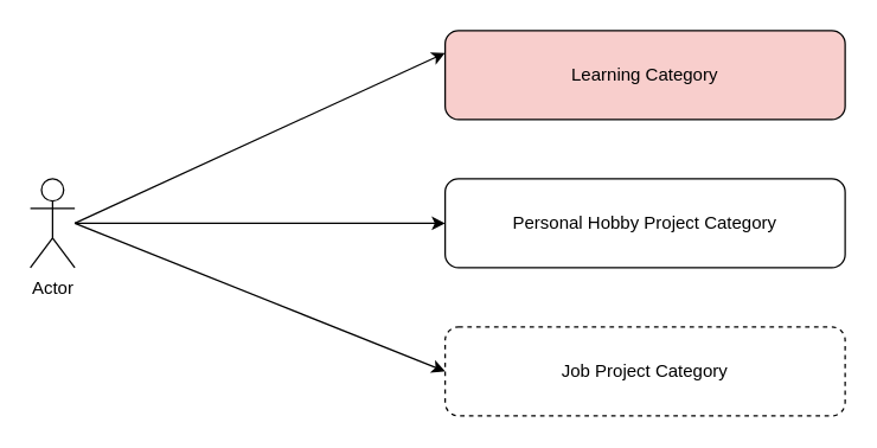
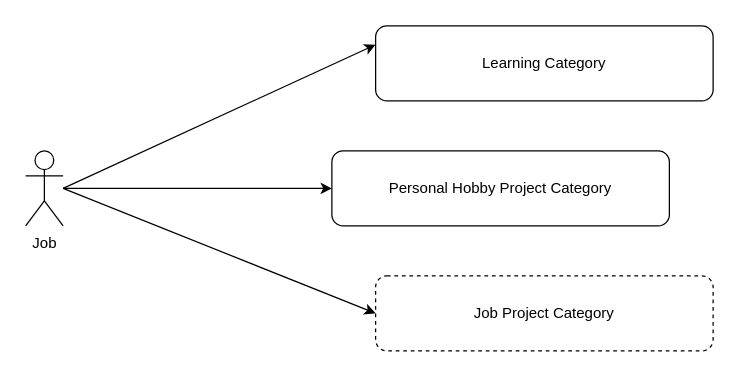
  <mxCell id="0" />
  <mxCell id="1" parent="0" />
- <mxCell id="2" value="Actor" style="shape=umlActor;verticalLabelPosition=bottom;verticalAlign=top;html=1;outlineConnect=0;" vertex="1" parent="1"><mxGeometry x="20" y="120" width="30" height="60" as="geometry" /></mxCell>
- <mxCell id="3" value="Learning Category" style="rounded=1;whiteSpace=wrap;html=1;fillColor=#f8cecc;" vertex="1" parent="1"><mxGeometry x="300" y="20" width="270" height="60" as="geometry" /></mxCell>
- <mxCell id="4" value="Personal Hobby Project Category" style="rounded=1;whiteSpace=wrap;html=1;" vertex="1" parent="1"><mxGeometry x="300" y="120" width="270" height="60" as="geometry" /></mxCell>
+ <mxCell id="2" value="Job" style="shape=umlActor;verticalLabelPosition=bottom;verticalAlign=top;html=1;outlineConnect=0;" vertex="1" parent="1"><mxGeometry x="20" y="120" width="30" height="60" as="geometry" /></mxCell>
+ <mxCell id="3" value="Learning Category" style="rounded=1;whiteSpace=wrap;html=1;" vertex="1" parent="1"><mxGeometry x="300" y="20" width="270" height="60" as="geometry" /></mxCell>
+ <mxCell id="4" value="Personal Hobby Project Category" style="rounded=1;whiteSpace=wrap;html=1;" vertex="1" parent="1"><mxGeometry x="265" y="120" width="270" height="60" as="geometry" /></mxCell>
  <mxCell id="5" value="Job Project Category" style="rounded=1;whiteSpace=wrap;html=1;dashed=1;" vertex="1" parent="1"><mxGeometry x="300" y="220" width="270" height="60" as="geometry" /></mxCell>
  <mxCell id="6" value="" style="endArrow=classic;html=1;rounded=0;entryX=0;entryY=0.25;entryDx=0;entryDy=0;" edge="1" parent="1" target="3"><mxGeometry width="50" height="50" relative="1" as="geometry"><mxPoint x="50" y="150" as="sourcePoint" /><mxPoint x="100" y="100" as="targetPoint" /></mxGeometry></mxCell>
  <mxCell id="7" value="" style="endArrow=classic;html=1;rounded=0;entryX=0;entryY=0.5;entryDx=0;entryDy=0;" edge="1" parent="1" target="4"><mxGeometry width="50" height="50" relative="1" as="geometry"><mxPoint x="50" y="150" as="sourcePoint" /><mxPoint x="310" y="45" as="targetPoint" /></mxGeometry></mxCell>
  <mxCell id="8" value="" style="endArrow=classic;html=1;rounded=0;entryX=0;entryY=0.5;entryDx=0;entryDy=0;" edge="1" parent="1" target="5"><mxGeometry width="50" height="50" relative="1" as="geometry"><mxPoint x="50" y="150" as="sourcePoint" /><mxPoint x="310" y="160" as="targetPoint" /></mxGeometry></mxCell>
